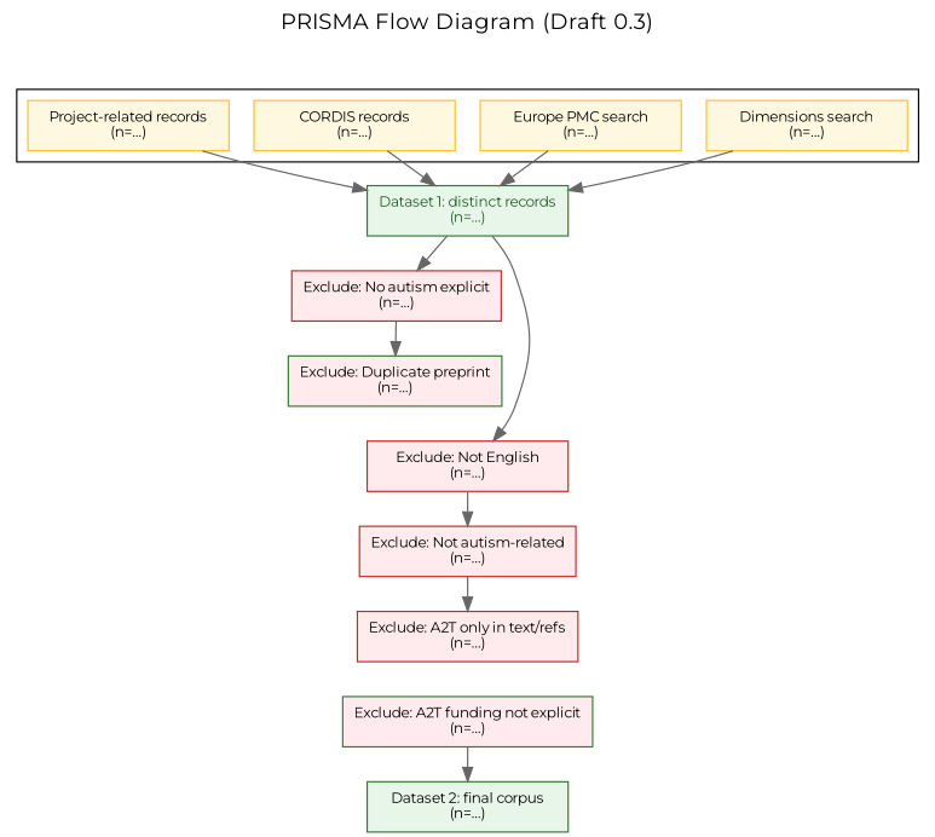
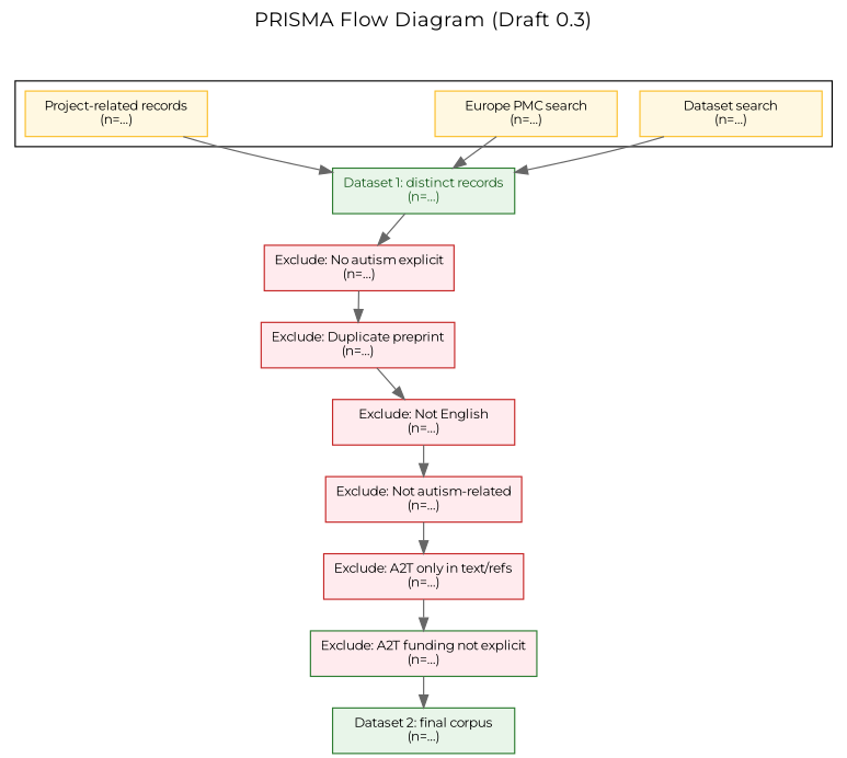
  digraph {
    fontname=Montserrat
    fontsize=16
    label="PRISMA Flow Diagram (Draft 0.3)"
    labelloc=t
    nodesep=0.25
    rankdir=TB
    ranksep=0.35
    node [color="#c62828" fillcolor="#ffebee" fontname=Montserrat fontsize=10 shape=box style=filled]
    edge [color=gray40 fontname=Montserrat]
-   n1 [color="#fbc02d" fillcolor="#fff8e1" label="Dimensions search\n(n=…)" width=2]
+   n1 [color="#fbc02d" fillcolor="#fff8e1" label="Dataset search\n(n=…)" width=2]
    n2 [color="#fbc02d" fillcolor="#fff8e1" label="Europe PMC search\n(n=…)" width=2]
-   n3 [color="#fbc02d" fillcolor="#fff8e1" label="CORDIS records\n(n=…)" width=2]
    n4 [color="#fbc02d" fillcolor="#fff8e1" label="Project-related records\n(n=…)" width=2]
    n5 [color="#2e7d32" fillcolor="#e8f5e9" fontcolor="#1b5e20" label="Dataset 1: distinct records\n(n=…)" width=2]
    n6 [label="Exclude: No autism explicit\n(n=…)" width=2]
-   n7 [color="#2e7d32" label="Exclude: Duplicate preprint\n(n=…)" width=2]
+   n7 [label="Exclude: Duplicate preprint\n(n=…)" width=2]
    n8 [color="#2e7d32" fillcolor="#e8f5e9" label="Dataset 2: final corpus\n(n=…)" width=2]
    n9 [label="Exclude: Not English\n(n=…)" width=2]
    n10 [label="Exclude: Not autism-related\n(n=…)" width=2]
    n11 [label="Exclude: A2T only in text/refs\n(n=…)" width=2]
    n12 [color="#2e7d32" label="Exclude: A2T funding not explicit\n(n=…)" width=2]
    subgraph cluster_1 {
      label=""
      rank=same
      n1
      n2
-     n3
      n4
    }
    n1 -> n5
    n2 -> n5
-   n3 -> n5
    n4 -> n5
    n5 -> n6
    n6 -> n7
-   n5 -> n9
+   n7 -> n9
    n9 -> n10
    n10 -> n11
+   n11 -> n12
    n12 -> n8
  }
